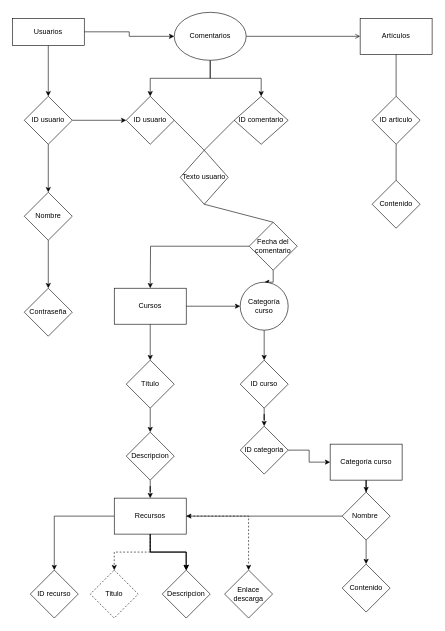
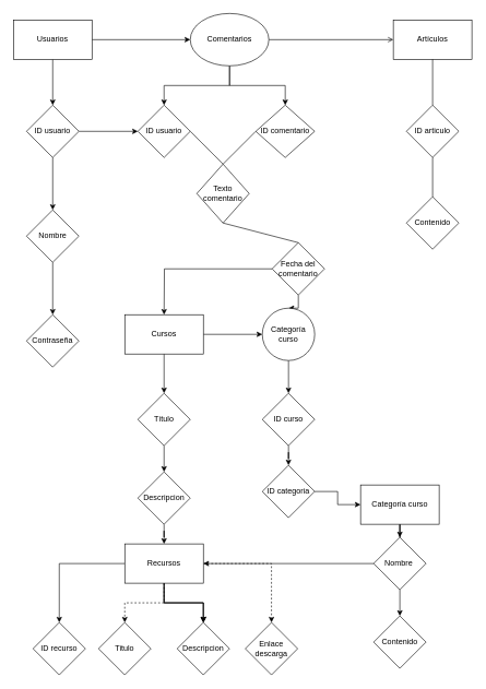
  <mxCell id="0" />
  <mxCell id="1" parent="0" />
  <mxCell id="2" value="" style="edgeStyle=orthogonalEdgeStyle;rounded=0;orthogonalLoop=1;jettySize=auto;html=1;" edge="1" parent="1" source="4" target="12"><mxGeometry relative="1" as="geometry" /></mxCell>
  <mxCell id="3" style="edgeStyle=orthogonalEdgeStyle;rounded=0;orthogonalLoop=1;jettySize=auto;html=1;entryX=0;entryY=0.5;entryDx=0;entryDy=0;" edge="1" parent="1" source="4" target="9"><mxGeometry relative="1" as="geometry" /></mxCell>
- <mxCell id="4" value="&lt;font style=&quot;font-size: 12px;&quot;&gt;Usuarios&lt;/font&gt;" style="rounded=0;whiteSpace=wrap;html=1;" vertex="1" parent="1"><mxGeometry x="20" y="30" width="120" height="45" as="geometry" /></mxCell>
+ <mxCell id="4" value="&lt;font style=&quot;font-size: 12px;&quot;&gt;Usuarios&lt;/font&gt;" style="rounded=0;whiteSpace=wrap;html=1;" vertex="1" parent="1"><mxGeometry x="20" y="30" width="120" height="60" as="geometry" /></mxCell>
  <mxCell id="5" value="Artículos" style="rounded=0;whiteSpace=wrap;html=1;" vertex="1" parent="1"><mxGeometry x="600" y="30" width="120" height="60" as="geometry" /></mxCell>
  <mxCell id="6" value="" style="edgeStyle=orthogonalEdgeStyle;rounded=0;orthogonalLoop=1;jettySize=auto;html=1;" edge="1" parent="1" source="9" target="16"><mxGeometry relative="1" as="geometry" /></mxCell>
  <mxCell id="7" value="" style="edgeStyle=orthogonalEdgeStyle;rounded=0;orthogonalLoop=1;jettySize=auto;html=1;" edge="1" parent="1" source="9" target="17"><mxGeometry relative="1" as="geometry" /></mxCell>
  <mxCell id="8" style="edgeStyle=orthogonalEdgeStyle;rounded=0;orthogonalLoop=1;jettySize=auto;html=1;entryX=0;entryY=0.5;entryDx=0;entryDy=0;endArrow=open;" edge="1" parent="1" source="9" target="5"><mxGeometry relative="1" as="geometry" /></mxCell>
  <mxCell id="9" value="Comentarios" style="ellipse;whiteSpace=wrap;html=1;" vertex="1" parent="1"><mxGeometry x="290" y="20" width="120" height="80" as="geometry" /></mxCell>
  <mxCell id="10" value="" style="edgeStyle=orthogonalEdgeStyle;rounded=0;orthogonalLoop=1;jettySize=auto;html=1;" edge="1" parent="1" source="12" target="14"><mxGeometry relative="1" as="geometry" /></mxCell>
  <mxCell id="11" value="" style="edgeStyle=orthogonalEdgeStyle;rounded=0;orthogonalLoop=1;jettySize=auto;html=1;" edge="1" parent="1" source="12" target="16"><mxGeometry relative="1" as="geometry" /></mxCell>
  <mxCell id="12" value="ID usuario" style="rhombus;whiteSpace=wrap;html=1;rounded=0;" vertex="1" parent="1"><mxGeometry x="40" y="160" width="80" height="80" as="geometry" /></mxCell>
  <mxCell id="13" value="" style="edgeStyle=orthogonalEdgeStyle;rounded=0;orthogonalLoop=1;jettySize=auto;html=1;" edge="1" parent="1" source="14" target="15"><mxGeometry relative="1" as="geometry" /></mxCell>
  <mxCell id="14" value="Nombre" style="rhombus;whiteSpace=wrap;html=1;rounded=0;" vertex="1" parent="1"><mxGeometry x="40" y="320" width="80" height="80" as="geometry" /></mxCell>
  <mxCell id="15" value="Contraseña" style="rhombus;whiteSpace=wrap;html=1;rounded=0;" vertex="1" parent="1"><mxGeometry x="40" y="480" width="80" height="80" as="geometry" /></mxCell>
  <mxCell id="16" value="ID usuario" style="rhombus;whiteSpace=wrap;html=1;" vertex="1" parent="1"><mxGeometry x="210" y="160" width="80" height="80" as="geometry" /></mxCell>
  <mxCell id="17" value="ID comentario" style="rhombus;whiteSpace=wrap;html=1;" vertex="1" parent="1"><mxGeometry x="390" y="160" width="90" height="80" as="geometry" /></mxCell>
  <mxCell id="18" value="" style="edgeStyle=orthogonalEdgeStyle;rounded=0;orthogonalLoop=1;jettySize=auto;html=1;" edge="1" parent="1" source="20"><mxGeometry relative="1" as="geometry"><mxPoint x="250" y="480" as="targetPoint" /></mxGeometry></mxCell>
  <mxCell id="19" style="edgeStyle=orthogonalEdgeStyle;rounded=0;orthogonalLoop=1;jettySize=auto;html=1;entryX=0.5;entryY=0;entryDx=0;entryDy=0;" edge="1" parent="1" source="20" target="48"><mxGeometry relative="1" as="geometry" /></mxCell>
  <mxCell id="20" value="Fecha del comentario" style="rhombus;whiteSpace=wrap;html=1;" vertex="1" parent="1"><mxGeometry x="415" y="370" width="80" height="80" as="geometry" /></mxCell>
- <mxCell id="21" value="Texto usuario" style="rhombus;whiteSpace=wrap;html=1;" vertex="1" parent="1"><mxGeometry x="300" y="250" width="80" height="90" as="geometry" /></mxCell>
+ <mxCell id="21" value="Texto comentario" style="rhombus;whiteSpace=wrap;html=1;" vertex="1" parent="1"><mxGeometry x="300" y="250" width="80" height="90" as="geometry" /></mxCell>
  <mxCell id="22" value="" style="endArrow=none;html=1;rounded=0;exitX=0.5;exitY=0;exitDx=0;exitDy=0;entryX=0;entryY=0.5;entryDx=0;entryDy=0;" edge="1" parent="1" source="21" target="17"><mxGeometry width="50" height="50" relative="1" as="geometry"><mxPoint x="330" y="260" as="sourcePoint" /><mxPoint x="370" y="210" as="targetPoint" /></mxGeometry></mxCell>
  <mxCell id="23" value="" style="endArrow=none;html=1;rounded=0;exitX=1;exitY=0.5;exitDx=0;exitDy=0;entryX=0.5;entryY=0;entryDx=0;entryDy=0;" edge="1" parent="1" source="16" target="21"><mxGeometry width="50" height="50" relative="1" as="geometry"><mxPoint x="260" y="340" as="sourcePoint" /><mxPoint x="340" y="260" as="targetPoint" /></mxGeometry></mxCell>
  <mxCell id="24" value="" style="endArrow=none;html=1;rounded=0;entryX=0.5;entryY=0;entryDx=0;entryDy=0;exitX=0.5;exitY=1;exitDx=0;exitDy=0;" edge="1" parent="1" source="21" target="20"><mxGeometry width="50" height="50" relative="1" as="geometry"><mxPoint x="260" y="540" as="sourcePoint" /><mxPoint x="310" y="490" as="targetPoint" /></mxGeometry></mxCell>
  <mxCell id="25" value="ID articulo" style="rhombus;whiteSpace=wrap;html=1;" vertex="1" parent="1"><mxGeometry x="620" y="160" width="80" height="80" as="geometry" /></mxCell>
  <mxCell id="26" value="Contenido" style="rhombus;whiteSpace=wrap;html=1;" vertex="1" parent="1"><mxGeometry x="620" y="300" width="80" height="80" as="geometry" /></mxCell>
  <mxCell id="27" value="" style="endArrow=none;html=1;rounded=0;entryX=0.5;entryY=1;entryDx=0;entryDy=0;exitX=0.5;exitY=0;exitDx=0;exitDy=0;" edge="1" parent="1" source="25" target="5"><mxGeometry width="50" height="50" relative="1" as="geometry"><mxPoint x="490" y="340" as="sourcePoint" /><mxPoint x="540" y="290" as="targetPoint" /></mxGeometry></mxCell>
  <mxCell id="28" value="" style="endArrow=none;html=1;rounded=0;entryX=0.5;entryY=1;entryDx=0;entryDy=0;exitX=0.5;exitY=0;exitDx=0;exitDy=0;" edge="1" parent="1" source="26" target="25"><mxGeometry width="50" height="50" relative="1" as="geometry"><mxPoint x="490" y="340" as="sourcePoint" /><mxPoint x="540" y="290" as="targetPoint" /></mxGeometry></mxCell>
  <mxCell id="29" value="" style="edgeStyle=orthogonalEdgeStyle;rounded=0;orthogonalLoop=1;jettySize=auto;html=1;exitX=0.5;exitY=1;exitDx=0;exitDy=0;" edge="1" parent="1" source="46" target="31"><mxGeometry relative="1" as="geometry"><mxPoint x="250" y="560" as="sourcePoint" /></mxGeometry></mxCell>
  <mxCell id="30" value="" style="edgeStyle=orthogonalEdgeStyle;rounded=0;orthogonalLoop=1;jettySize=auto;html=1;" edge="1" parent="1" source="31" target="33"><mxGeometry relative="1" as="geometry" /></mxCell>
  <mxCell id="31" value="Título" style="rhombus;whiteSpace=wrap;html=1;" vertex="1" parent="1"><mxGeometry x="210" y="600" width="80" height="80" as="geometry" /></mxCell>
  <mxCell id="32" value="" style="edgeStyle=orthogonalEdgeStyle;rounded=0;orthogonalLoop=1;jettySize=auto;html=1;" edge="1" parent="1" source="33" target="40"><mxGeometry relative="1" as="geometry" /></mxCell>
  <mxCell id="33" value="Descripcion" style="rhombus;whiteSpace=wrap;html=1;" vertex="1" parent="1"><mxGeometry x="210" y="720" width="80" height="80" as="geometry" /></mxCell>
  <mxCell id="34" value="" style="edgeStyle=orthogonalEdgeStyle;rounded=0;orthogonalLoop=1;jettySize=auto;html=1;" edge="1" parent="1" source="40" target="41"><mxGeometry relative="1" as="geometry" /></mxCell>
  <mxCell id="35" value="" style="edgeStyle=orthogonalEdgeStyle;rounded=0;orthogonalLoop=1;jettySize=auto;html=1;dashed=1;" edge="1" parent="1" source="40" target="42"><mxGeometry relative="1" as="geometry" /></mxCell>
  <mxCell id="36" value="" style="edgeStyle=orthogonalEdgeStyle;rounded=0;orthogonalLoop=1;jettySize=auto;html=1;" edge="1" parent="1" source="40" target="43"><mxGeometry relative="1" as="geometry" /></mxCell>
  <mxCell id="37" value="" style="edgeStyle=orthogonalEdgeStyle;rounded=0;orthogonalLoop=1;jettySize=auto;html=1;" edge="1" parent="1" source="40" target="43"><mxGeometry relative="1" as="geometry" /></mxCell>
  <mxCell id="38" value="" style="edgeStyle=orthogonalEdgeStyle;rounded=0;orthogonalLoop=1;jettySize=auto;html=1;" edge="1" parent="1" source="40" target="43"><mxGeometry relative="1" as="geometry" /></mxCell>
  <mxCell id="39" value="" style="edgeStyle=orthogonalEdgeStyle;rounded=0;orthogonalLoop=1;jettySize=auto;html=1;dashed=1;" edge="1" parent="1" source="40" target="44"><mxGeometry relative="1" as="geometry" /></mxCell>
  <mxCell id="40" value="Recursos" style="whiteSpace=wrap;html=1;" vertex="1" parent="1"><mxGeometry x="190" y="830" width="120" height="60" as="geometry" /></mxCell>
  <mxCell id="41" value="ID recurso" style="rhombus;whiteSpace=wrap;html=1;" vertex="1" parent="1"><mxGeometry x="50" y="950" width="80" height="80" as="geometry" /></mxCell>
- <mxCell id="42" value="Titulo" style="rhombus;whiteSpace=wrap;html=1;dashed=1;" vertex="1" parent="1"><mxGeometry x="150" y="950" width="80" height="80" as="geometry" /></mxCell>
+ <mxCell id="42" value="Titulo" style="rhombus;whiteSpace=wrap;html=1;" vertex="1" parent="1"><mxGeometry x="150" y="950" width="80" height="80" as="geometry" /></mxCell>
  <mxCell id="43" value="Descripcion" style="rhombus;whiteSpace=wrap;html=1;" vertex="1" parent="1"><mxGeometry x="270" y="950" width="80" height="80" as="geometry" /></mxCell>
  <mxCell id="44" value="Enlace descarga" style="rhombus;whiteSpace=wrap;html=1;" vertex="1" parent="1"><mxGeometry x="374" y="950" width="80" height="80" as="geometry" /></mxCell>
  <mxCell id="45" value="" style="edgeStyle=orthogonalEdgeStyle;rounded=0;orthogonalLoop=1;jettySize=auto;html=1;" edge="1" parent="1" source="46" target="48"><mxGeometry relative="1" as="geometry" /></mxCell>
  <mxCell id="46" value="Cursos" style="rounded=0;whiteSpace=wrap;html=1;" vertex="1" parent="1"><mxGeometry x="190" y="480" width="120" height="60" as="geometry" /></mxCell>
  <mxCell id="47" value="" style="edgeStyle=orthogonalEdgeStyle;rounded=0;orthogonalLoop=1;jettySize=auto;html=1;" edge="1" parent="1" source="48" target="50"><mxGeometry relative="1" as="geometry" /></mxCell>
  <mxCell id="48" value="Categoría curso" style="ellipse;whiteSpace=wrap;html=1;rounded=0;" vertex="1" parent="1"><mxGeometry x="400" y="470" width="80" height="80" as="geometry" /></mxCell>
  <mxCell id="49" value="" style="edgeStyle=orthogonalEdgeStyle;rounded=0;orthogonalLoop=1;jettySize=auto;html=1;" edge="1" parent="1" source="50" target="52"><mxGeometry relative="1" as="geometry" /></mxCell>
  <mxCell id="50" value="ID curso" style="rhombus;whiteSpace=wrap;html=1;rounded=0;" vertex="1" parent="1"><mxGeometry x="400" y="600" width="80" height="80" as="geometry" /></mxCell>
  <mxCell id="51" value="" style="edgeStyle=orthogonalEdgeStyle;rounded=0;orthogonalLoop=1;jettySize=auto;html=1;" edge="1" parent="1" source="52" target="54"><mxGeometry relative="1" as="geometry" /></mxCell>
  <mxCell id="52" value="ID categoria" style="rhombus;whiteSpace=wrap;html=1;rounded=0;" vertex="1" parent="1"><mxGeometry x="400" y="710" width="80" height="80" as="geometry" /></mxCell>
  <mxCell id="53" value="" style="edgeStyle=orthogonalEdgeStyle;rounded=0;orthogonalLoop=1;jettySize=auto;html=1;" edge="1" parent="1" source="54" target="57"><mxGeometry relative="1" as="geometry" /></mxCell>
  <mxCell id="54" value="Categoría curso" style="whiteSpace=wrap;html=1;rounded=0;" vertex="1" parent="1"><mxGeometry x="550" y="740" width="120" height="60" as="geometry" /></mxCell>
  <mxCell id="55" style="edgeStyle=orthogonalEdgeStyle;rounded=0;orthogonalLoop=1;jettySize=auto;html=1;entryX=1;entryY=0.5;entryDx=0;entryDy=0;" edge="1" parent="1" source="57" target="40"><mxGeometry relative="1" as="geometry" /></mxCell>
  <mxCell id="56" value="" style="edgeStyle=orthogonalEdgeStyle;rounded=0;orthogonalLoop=1;jettySize=auto;html=1;" edge="1" parent="1" source="57" target="58"><mxGeometry relative="1" as="geometry" /></mxCell>
  <mxCell id="57" value="Nombre&amp;nbsp;" style="rhombus;whiteSpace=wrap;html=1;rounded=0;" vertex="1" parent="1"><mxGeometry x="570" y="820" width="80" height="80" as="geometry" /></mxCell>
  <mxCell id="58" value="Contenido" style="rhombus;whiteSpace=wrap;html=1;rounded=0;" vertex="1" parent="1"><mxGeometry x="570" y="940" width="80" height="80" as="geometry" /></mxCell>
